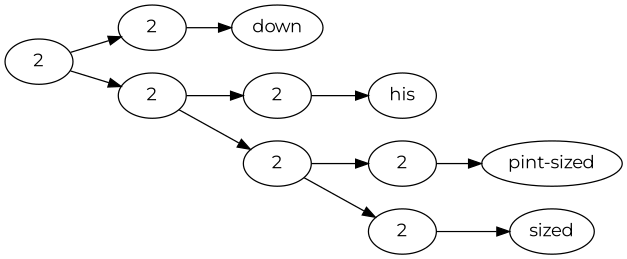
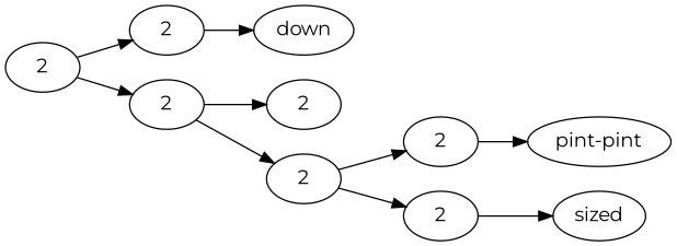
  digraph {
    fontname=Montserrat
    rankdir=LR
    node [fontname=Montserrat]
    edge [fontname=Montserrat]
    n1 [label=2]
    n2 [label=2]
    n3 [label=2]
    n4 [label=down]
    n5 [label=2]
    n6 [label=2]
-   n7 [label=his]
    n8 [label=2]
    n9 [label=2]
-   n10 [label="pint-sized"]
+   n10 [label="pint-pint"]
    n11 [label=sized]
    n1 -> n2
    n1 -> n3
    n2 -> n4
    n3 -> n5
    n3 -> n6
-   n5 -> n7
    n6 -> n8
    n6 -> n9
    n8 -> n10
    n9 -> n11
  }
